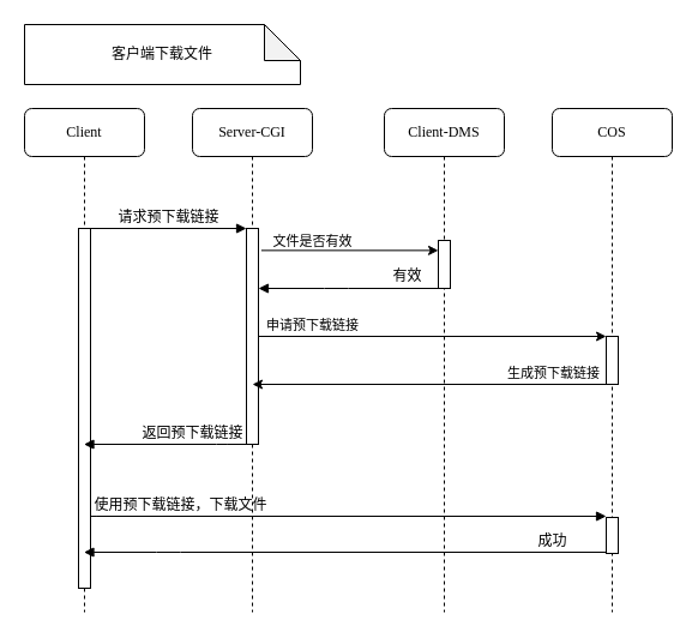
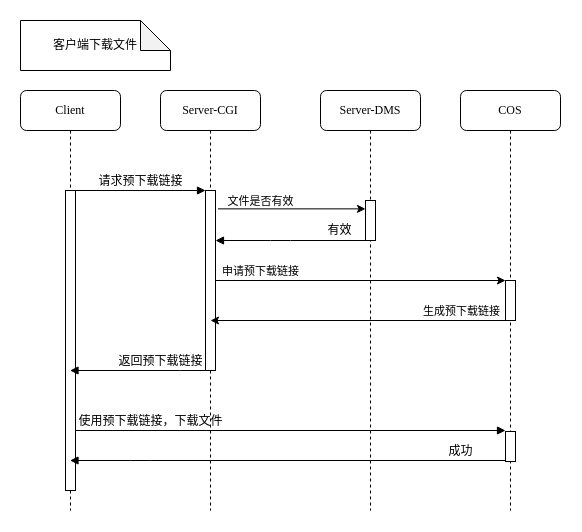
  <mxCell id="0" />
  <mxCell id="1" parent="0" />
  <mxCell id="2" value="Server-CGI" style="shape=umlLifeline;perimeter=lifelinePerimeter;whiteSpace=wrap;html=1;container=1;collapsible=0;recursiveResize=0;outlineConnect=0;rounded=1;shadow=0;comic=0;labelBackgroundColor=none;strokeWidth=1;fontFamily=Verdana;fontSize=12;align=center;" parent="1" vertex="1"><mxGeometry x="160" y="90" width="100" height="420" as="geometry" /></mxCell>
  <mxCell id="3" value="" style="html=1;points=[];perimeter=orthogonalPerimeter;rounded=0;shadow=0;comic=0;labelBackgroundColor=none;strokeWidth=1;fontFamily=Verdana;fontSize=12;align=center;" parent="2" vertex="1"><mxGeometry x="45" y="100" width="10" height="180" as="geometry" /></mxCell>
- <mxCell id="4" value="Client-DMS" style="shape=umlLifeline;perimeter=lifelinePerimeter;whiteSpace=wrap;html=1;container=1;collapsible=0;recursiveResize=0;outlineConnect=0;rounded=1;shadow=0;comic=0;labelBackgroundColor=none;strokeWidth=1;fontFamily=Verdana;fontSize=12;align=center;" parent="1" vertex="1"><mxGeometry x="320" y="90" width="100" height="420" as="geometry" /></mxCell>
+ <mxCell id="4" value="Server-DMS" style="shape=umlLifeline;perimeter=lifelinePerimeter;whiteSpace=wrap;html=1;container=1;collapsible=0;recursiveResize=0;outlineConnect=0;rounded=1;shadow=0;comic=0;labelBackgroundColor=none;strokeWidth=1;fontFamily=Verdana;fontSize=12;align=center;" parent="1" vertex="1"><mxGeometry x="320" y="90" width="100" height="420" as="geometry" /></mxCell>
  <mxCell id="5" value="" style="html=1;points=[];perimeter=orthogonalPerimeter;rounded=0;shadow=0;comic=0;labelBackgroundColor=none;strokeWidth=1;fontFamily=Verdana;fontSize=12;align=center;" parent="4" vertex="1"><mxGeometry x="45" y="110" width="10" height="40" as="geometry" /></mxCell>
  <mxCell id="6" value="COS" style="shape=umlLifeline;perimeter=lifelinePerimeter;whiteSpace=wrap;html=1;container=1;collapsible=0;recursiveResize=0;outlineConnect=0;rounded=1;shadow=0;comic=0;labelBackgroundColor=none;strokeWidth=1;fontFamily=Verdana;fontSize=12;align=center;" parent="1" vertex="1"><mxGeometry x="460" y="90" width="100" height="420" as="geometry" /></mxCell>
  <mxCell id="7" value="" style="html=1;points=[];perimeter=orthogonalPerimeter;rounded=0;shadow=0;comic=0;labelBackgroundColor=none;strokeWidth=1;fontFamily=Verdana;fontSize=12;align=center;" parent="6" vertex="1"><mxGeometry x="45" y="190" width="10" height="40" as="geometry" /></mxCell>
  <mxCell id="8" value="Client" style="shape=umlLifeline;perimeter=lifelinePerimeter;whiteSpace=wrap;html=1;container=1;collapsible=0;recursiveResize=0;outlineConnect=0;rounded=1;shadow=0;comic=0;labelBackgroundColor=none;strokeWidth=1;fontFamily=Verdana;fontSize=12;align=center;" parent="1" vertex="1"><mxGeometry x="20" y="90" width="100" height="420" as="geometry" /></mxCell>
  <mxCell id="9" value="" style="html=1;points=[];perimeter=orthogonalPerimeter;rounded=0;shadow=0;comic=0;labelBackgroundColor=none;strokeWidth=1;fontFamily=Verdana;fontSize=12;align=center;" parent="8" vertex="1"><mxGeometry x="45" y="100" width="10" height="300" as="geometry" /></mxCell>
  <mxCell id="10" value="" style="html=1;points=[];perimeter=orthogonalPerimeter;rounded=0;shadow=0;comic=0;labelBackgroundColor=none;strokeWidth=1;fontFamily=Verdana;fontSize=12;align=center;" parent="1" vertex="1"><mxGeometry x="505" y="431" width="10" height="30" as="geometry" /></mxCell>
  <mxCell id="11" value="使用预下载链接，下载文件" style="html=1;verticalAlign=bottom;endArrow=block;labelBackgroundColor=none;fontFamily=Verdana;fontSize=12;edgeStyle=elbowEdgeStyle;elbow=vertical;" parent="1" edge="1"><mxGeometry x="-0.411" relative="1" as="geometry"><mxPoint x="365" y="430" as="sourcePoint" /><Array as="points"><mxPoint x="70" y="430" /><mxPoint x="70" y="400" /></Array><mxPoint x="505" y="430" as="targetPoint" /><mxPoint as="offset" /></mxGeometry></mxCell>
  <mxCell id="12" value="成功" style="html=1;verticalAlign=bottom;endArrow=block;labelBackgroundColor=none;fontFamily=Verdana;fontSize=12;edgeStyle=elbowEdgeStyle;elbow=vertical;" parent="1" edge="1"><mxGeometry x="0.676" y="-320" relative="1" as="geometry"><mxPoint x="505" y="460" as="sourcePoint" /><mxPoint x="69.5" y="460" as="targetPoint" /><Array as="points"><mxPoint x="140" y="460" /></Array><mxPoint x="320" y="320" as="offset" /></mxGeometry></mxCell>
  <mxCell id="13" value="请求预下载链接" style="html=1;verticalAlign=bottom;endArrow=block;entryX=0;entryY=0;labelBackgroundColor=none;fontFamily=Verdana;fontSize=12;edgeStyle=elbowEdgeStyle;elbow=vertical;" parent="1" source="9" target="3" edge="1"><mxGeometry relative="1" as="geometry"><mxPoint x="140" y="200" as="sourcePoint" /></mxGeometry></mxCell>
  <mxCell id="14" value="返回预下载链接" style="html=1;verticalAlign=bottom;endArrow=block;labelBackgroundColor=none;fontFamily=Verdana;fontSize=12;edgeStyle=elbowEdgeStyle;elbow=vertical;" parent="1" source="3" target="8" edge="1"><mxGeometry x="-0.335" relative="1" as="geometry"><mxPoint x="290" y="210" as="sourcePoint" /><Array as="points"><mxPoint x="190" y="370" /><mxPoint x="170" y="310" /><mxPoint x="190" y="270" /><mxPoint x="180" y="240" /></Array><mxPoint as="offset" /></mxGeometry></mxCell>
- <mxCell id="15" value="客户端下载文件" style="shape=note;whiteSpace=wrap;html=1;backgroundOutline=1;darkOpacity=0.05;" parent="1" vertex="1"><mxGeometry x="20" y="20" width="230" height="50" as="geometry" /></mxCell>
+ <mxCell id="15" value="客户端下载文件" style="shape=note;whiteSpace=wrap;html=1;backgroundOutline=1;darkOpacity=0.05;" parent="1" vertex="1"><mxGeometry x="20" y="20" width="150" height="50" as="geometry" /></mxCell>
  <mxCell id="16" value="" style="endArrow=classic;html=1;exitX=1.243;exitY=0.102;exitDx=0;exitDy=0;exitPerimeter=0;" parent="1" source="3" target="5" edge="1"><mxGeometry width="50" height="50" relative="1" as="geometry"><mxPoint x="220" y="203" as="sourcePoint" /><mxPoint x="280" y="200" as="targetPoint" /></mxGeometry></mxCell>
  <mxCell id="17" value="文件是否有效" style="edgeLabel;html=1;align=center;verticalAlign=middle;resizable=0;points=[];" parent="16" vertex="1" connectable="0"><mxGeometry x="0.265" y="4" relative="1" as="geometry"><mxPoint x="-50.76" y="-4.36" as="offset" /></mxGeometry></mxCell>
  <mxCell id="18" value="有效" style="html=1;verticalAlign=bottom;endArrow=block;labelBackgroundColor=none;fontFamily=Verdana;fontSize=12;edgeStyle=elbowEdgeStyle;elbow=vertical;" parent="1" target="3" edge="1"><mxGeometry x="-0.647" y="-1" relative="1" as="geometry"><mxPoint x="366" y="240" as="sourcePoint" /><mxPoint x="79.5" y="399" as="targetPoint" /><Array as="points"><mxPoint x="280" y="240" /><mxPoint x="280" y="231" /></Array><mxPoint as="offset" /></mxGeometry></mxCell>
  <mxCell id="19" value="" style="endArrow=classic;html=1;" parent="1" source="3" target="7" edge="1"><mxGeometry width="50" height="50" relative="1" as="geometry"><mxPoint x="220" y="280" as="sourcePoint" /><mxPoint x="367.57" y="280" as="targetPoint" /></mxGeometry></mxCell>
  <mxCell id="20" value="申请预下载链接" style="edgeLabel;html=1;align=center;verticalAlign=middle;resizable=0;points=[];" parent="19" vertex="1" connectable="0"><mxGeometry x="0.265" y="4" relative="1" as="geometry"><mxPoint x="-138.33" y="-6.0" as="offset" /></mxGeometry></mxCell>
  <mxCell id="21" style="edgeStyle=orthogonalEdgeStyle;rounded=0;orthogonalLoop=1;jettySize=auto;html=1;entryX=0.5;entryY=0.611;entryDx=0;entryDy=0;entryPerimeter=0;" parent="1" edge="1"><mxGeometry relative="1" as="geometry"><mxPoint x="505" y="320" as="sourcePoint" /><mxPoint x="210" y="320" as="targetPoint" /></mxGeometry></mxCell>
  <mxCell id="22" value="生成预下载链接" style="edgeLabel;html=1;align=center;verticalAlign=middle;resizable=0;points=[];" parent="21" vertex="1" connectable="0"><mxGeometry x="-0.873" y="-1" relative="1" as="geometry"><mxPoint x="-25.83" y="-9" as="offset" /></mxGeometry></mxCell>
